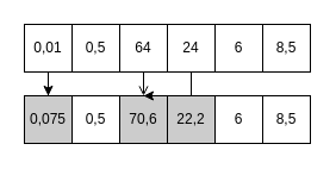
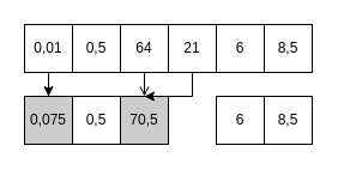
  <mxCell id="0" />
  <mxCell id="1" parent="0" />
  <mxCell id="2" value="0,075" style="rounded=0;whiteSpace=wrap;html=1;fillColor=#CCCCCC;" vertex="1" parent="1"><mxGeometry x="20" y="80" width="40" height="40" as="geometry" /></mxCell>
  <mxCell id="3" value="0,5" style="rounded=0;whiteSpace=wrap;html=1;" vertex="1" parent="1"><mxGeometry x="60" y="80" width="40" height="40" as="geometry" /></mxCell>
- <mxCell id="4" value="70,6" style="rounded=0;whiteSpace=wrap;html=1;fillColor=#CCCCCC;" vertex="1" parent="1"><mxGeometry x="100" y="80" width="40" height="40" as="geometry" /></mxCell>
- <mxCell id="5" value="22,2" style="rounded=0;whiteSpace=wrap;html=1;fillColor=#CCCCCC;" vertex="1" parent="1"><mxGeometry x="140" y="80" width="40" height="40" as="geometry" /></mxCell>
+ <mxCell id="4" value="70,5" style="rounded=0;whiteSpace=wrap;html=1;fillColor=#CCCCCC;" vertex="1" parent="1"><mxGeometry x="100" y="80" width="40" height="40" as="geometry" /></mxCell>
  <mxCell id="6" value="6" style="rounded=0;whiteSpace=wrap;html=1;" vertex="1" parent="1"><mxGeometry x="180" y="80" width="40" height="40" as="geometry" /></mxCell>
  <mxCell id="7" value="8,5" style="rounded=0;whiteSpace=wrap;html=1;" vertex="1" parent="1"><mxGeometry x="220" y="80" width="40" height="40" as="geometry" /></mxCell>
  <mxCell id="8" style="edgeStyle=orthogonalEdgeStyle;rounded=0;orthogonalLoop=1;jettySize=auto;html=1;entryX=0.5;entryY=0;entryDx=0;entryDy=0;" edge="1" parent="1" source="9" target="2"><mxGeometry relative="1" as="geometry" /></mxCell>
  <mxCell id="9" value="0,01" style="rounded=0;whiteSpace=wrap;html=1;" vertex="1" parent="1"><mxGeometry x="20" y="20" width="40" height="40" as="geometry" /></mxCell>
  <mxCell id="10" value="0,5" style="rounded=0;whiteSpace=wrap;html=1;" vertex="1" parent="1"><mxGeometry x="60" y="20" width="40" height="40" as="geometry" /></mxCell>
  <mxCell id="11" style="edgeStyle=orthogonalEdgeStyle;rounded=0;orthogonalLoop=1;jettySize=auto;html=1;exitX=0.5;exitY=1;exitDx=0;exitDy=0;entryX=0.5;entryY=0;entryDx=0;entryDy=0;endArrow=open;" edge="1" parent="1" source="12" target="4"><mxGeometry relative="1" as="geometry" /></mxCell>
  <mxCell id="12" value="64" style="rounded=0;whiteSpace=wrap;html=1;" vertex="1" parent="1"><mxGeometry x="100" y="20" width="40" height="40" as="geometry" /></mxCell>
  <mxCell id="13" style="edgeStyle=orthogonalEdgeStyle;rounded=0;orthogonalLoop=1;jettySize=auto;html=1;exitX=0.5;exitY=1;exitDx=0;exitDy=0;" edge="1" parent="1" source="14" target="4"><mxGeometry relative="1" as="geometry" /></mxCell>
- <mxCell id="14" value="24" style="rounded=0;whiteSpace=wrap;html=1;" vertex="1" parent="1"><mxGeometry x="140" y="20" width="40" height="40" as="geometry" /></mxCell>
+ <mxCell id="14" value="21" style="rounded=0;whiteSpace=wrap;html=1;" vertex="1" parent="1"><mxGeometry x="140" y="20" width="40" height="40" as="geometry" /></mxCell>
  <mxCell id="15" value="6" style="rounded=0;whiteSpace=wrap;html=1;" vertex="1" parent="1"><mxGeometry x="180" y="20" width="40" height="40" as="geometry" /></mxCell>
  <mxCell id="16" value="8,5" style="rounded=0;whiteSpace=wrap;html=1;" vertex="1" parent="1"><mxGeometry x="220" y="20" width="40" height="40" as="geometry" /></mxCell>
